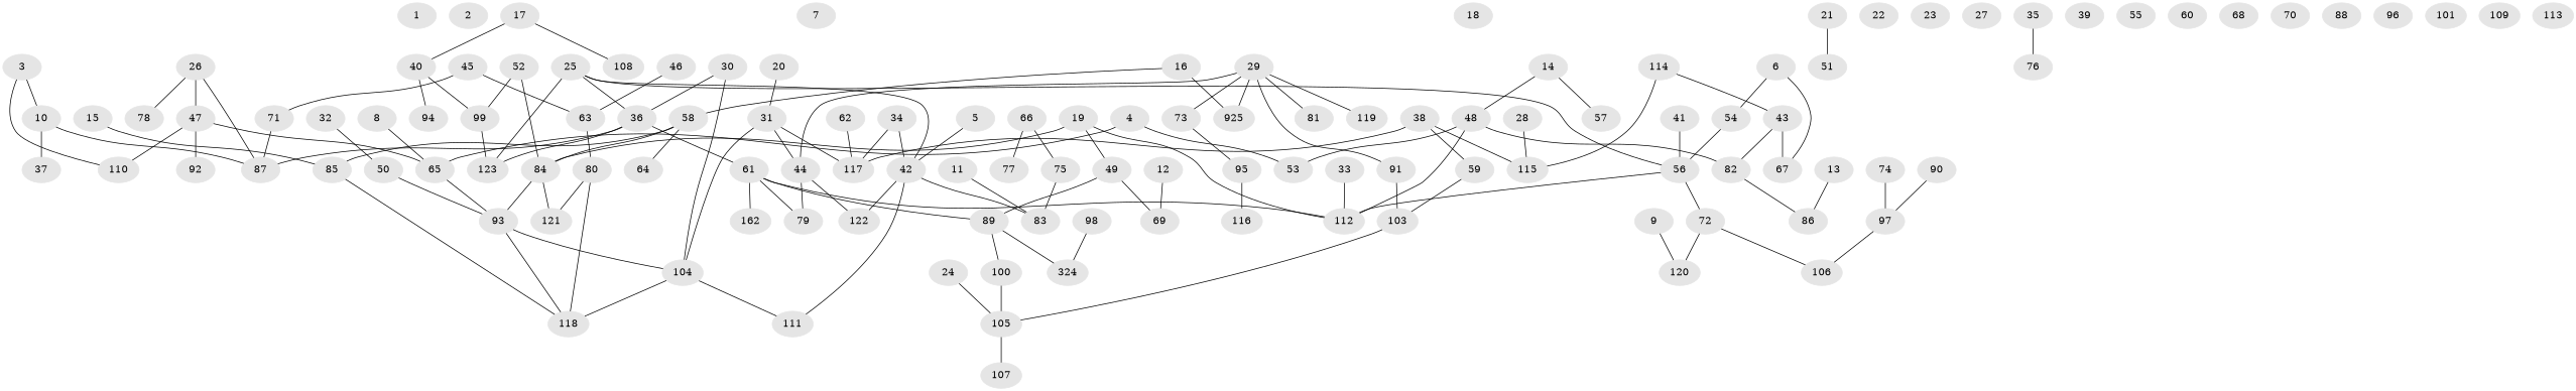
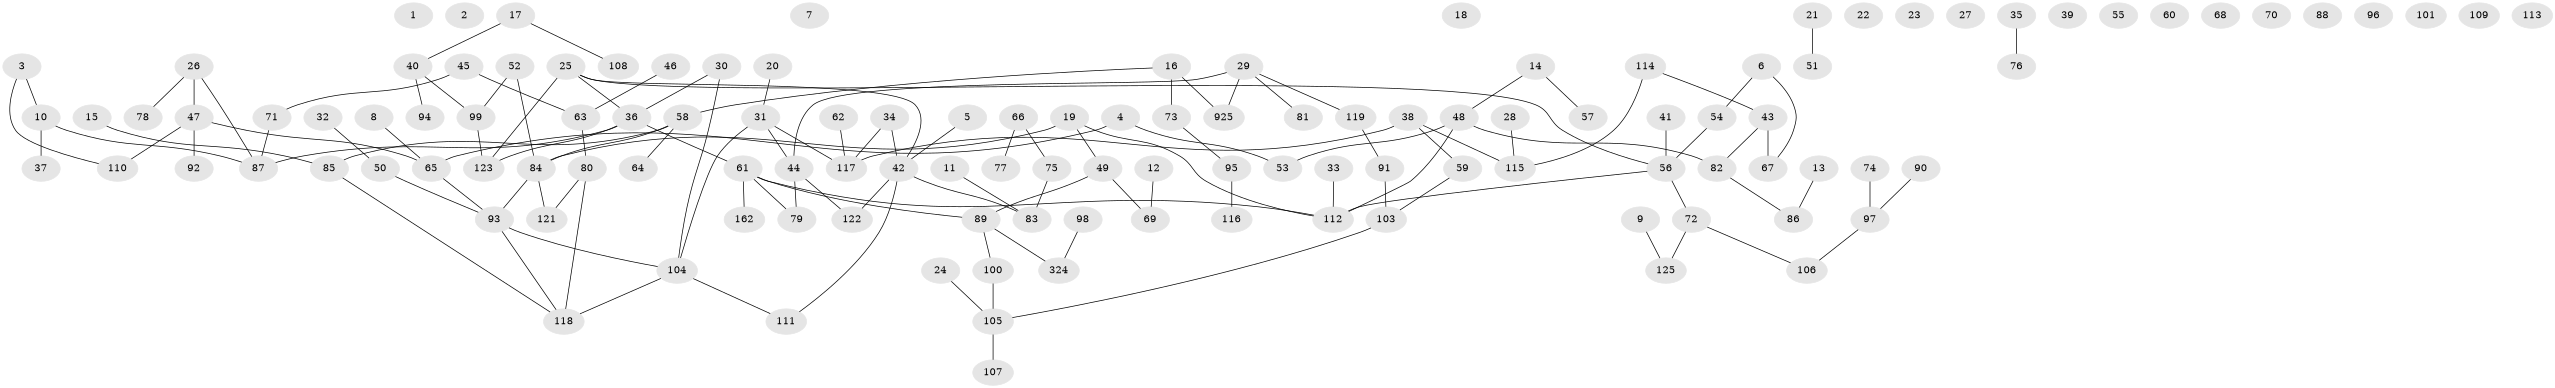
  graph {
    node [color=gray90 style=filled]
    1
    2
    3
    10
    110
    37
    87
    4
    53
    65
    93
    5
    42
    83
    111
    122
    6
    54
    67
    56
    7
    8
    9
-   120
+   120 [label=125]
    11
    12
    69
    13
    86
    14
    48
    57
    112
    82
    15
    85
    118
    16
    58
    73
    n41 [label=925]
    84
    64
    95
    17
    40
    108
    94
    99
    18
    19
    49
    89
    121
    20
    31
    104
    44
    117
    21
    51
    22
    23
    24
    105
    107
    25
    36
    123
    61
    72
    26
    47
    78
    92
    27
    28
    115
    43
    29
    81
    91
    119
    79
    103
    30
    32
    50
    33
    34
    35
    76
    n93 [label=162]
    38
    59
    39
    41
    45
    63
    71
    80
    46
    100
    n104 [label=324]
    52
    55
    106
    60
    62
    66
    75
    77
    68
    70
    116
    74
    97
    88
    90
    96
    98
    101
    109
    113
    114
    3 -- 10
    3 -- 110
    10 -- 37
    10 -- 87
    4 -- 53
    4 -- 65
    65 -- 93
    93 -- 118
    93 -- 104
    5 -- 42
    42 -- 83
    42 -- 111
    42 -- 122
    6 -- 54
    6 -- 67
    54 -- 56
    56 -- 112
    56 -- 72
    8 -- 65
    9 -- 120
    11 -- 83
    12 -- 69
    13 -- 86
    14 -- 48
    14 -- 57
    48 -- 53
    48 -- 112
    48 -- 82
    82 -- 86
    15 -- 85
    85 -- 118
    16 -- 58
-   29 -- 73
+   16 -- 73
    16 -- n41
    58 -- 85
    58 -- 84
    58 -- 64
    73 -- 95
    84 -- 93
    84 -- 121
    95 -- 116
    17 -- 40
    17 -- 108
    40 -- 94
    40 -- 99
    99 -- 123
    19 -- 112
    19 -- 84
    19 -- 49
    49 -- 69
    49 -- 89
    89 -- 100
    89 -- n104
    20 -- 31
    31 -- 104
    31 -- 44
    31 -- 117
    104 -- 111
    104 -- 118
    44 -- 122
    44 -- 79
    21 -- 51
    24 -- 105
    105 -- 107
    25 -- 42
    25 -- 56
    25 -- 36
    25 -- 123
    36 -- 87
    36 -- 123
    36 -- 61
    61 -- 112
    61 -- 89
    61 -- 79
    61 -- n93
    72 -- 120
    72 -- 106
    26 -- 87
    26 -- 47
    26 -- 78
    47 -- 110
    47 -- 65
    47 -- 92
    28 -- 115
    43 -- 67
    43 -- 82
    29 -- n41
    29 -- 44
    29 -- 81
-   29 -- 91
+   119 -- 91
    29 -- 119
    91 -- 103
    103 -- 105
    30 -- 104
    30 -- 36
    32 -- 50
    50 -- 93
    33 -- 112
    34 -- 42
    34 -- 117
    35 -- 76
    38 -- 117
    38 -- 115
    38 -- 59
    59 -- 103
    41 -- 56
    45 -- 63
    45 -- 71
    63 -- 80
    71 -- 87
    80 -- 118
    80 -- 121
    46 -- 63
    100 -- 105
    52 -- 84
    52 -- 99
    62 -- 117
    66 -- 75
    66 -- 77
    75 -- 83
    74 -- 97
    97 -- 106
    90 -- 97
    98 -- n104
    114 -- 115
    114 -- 43
  }
